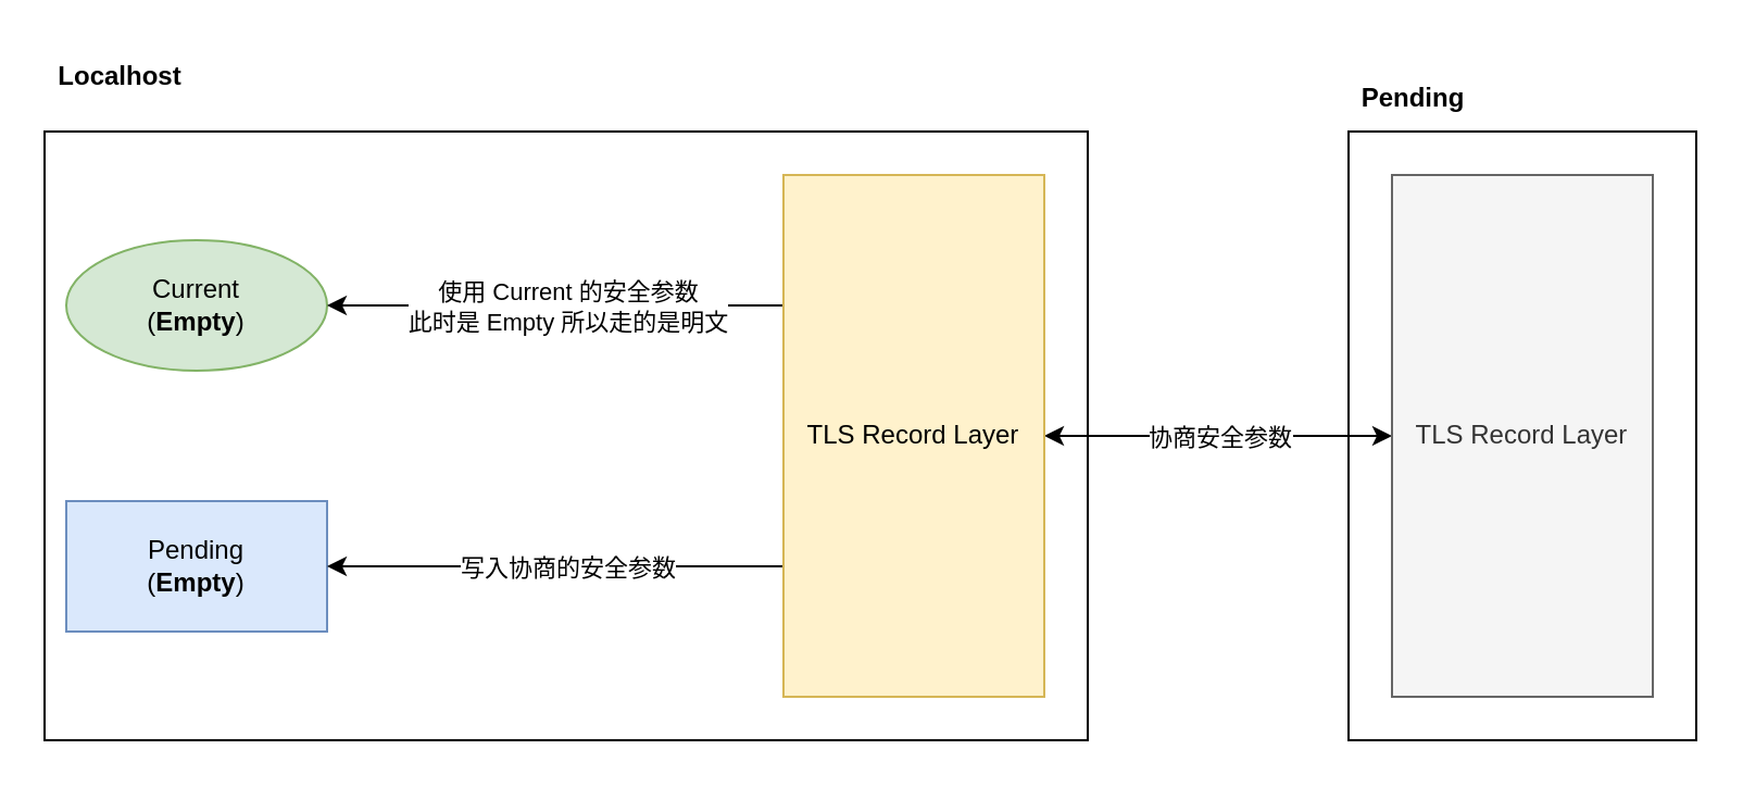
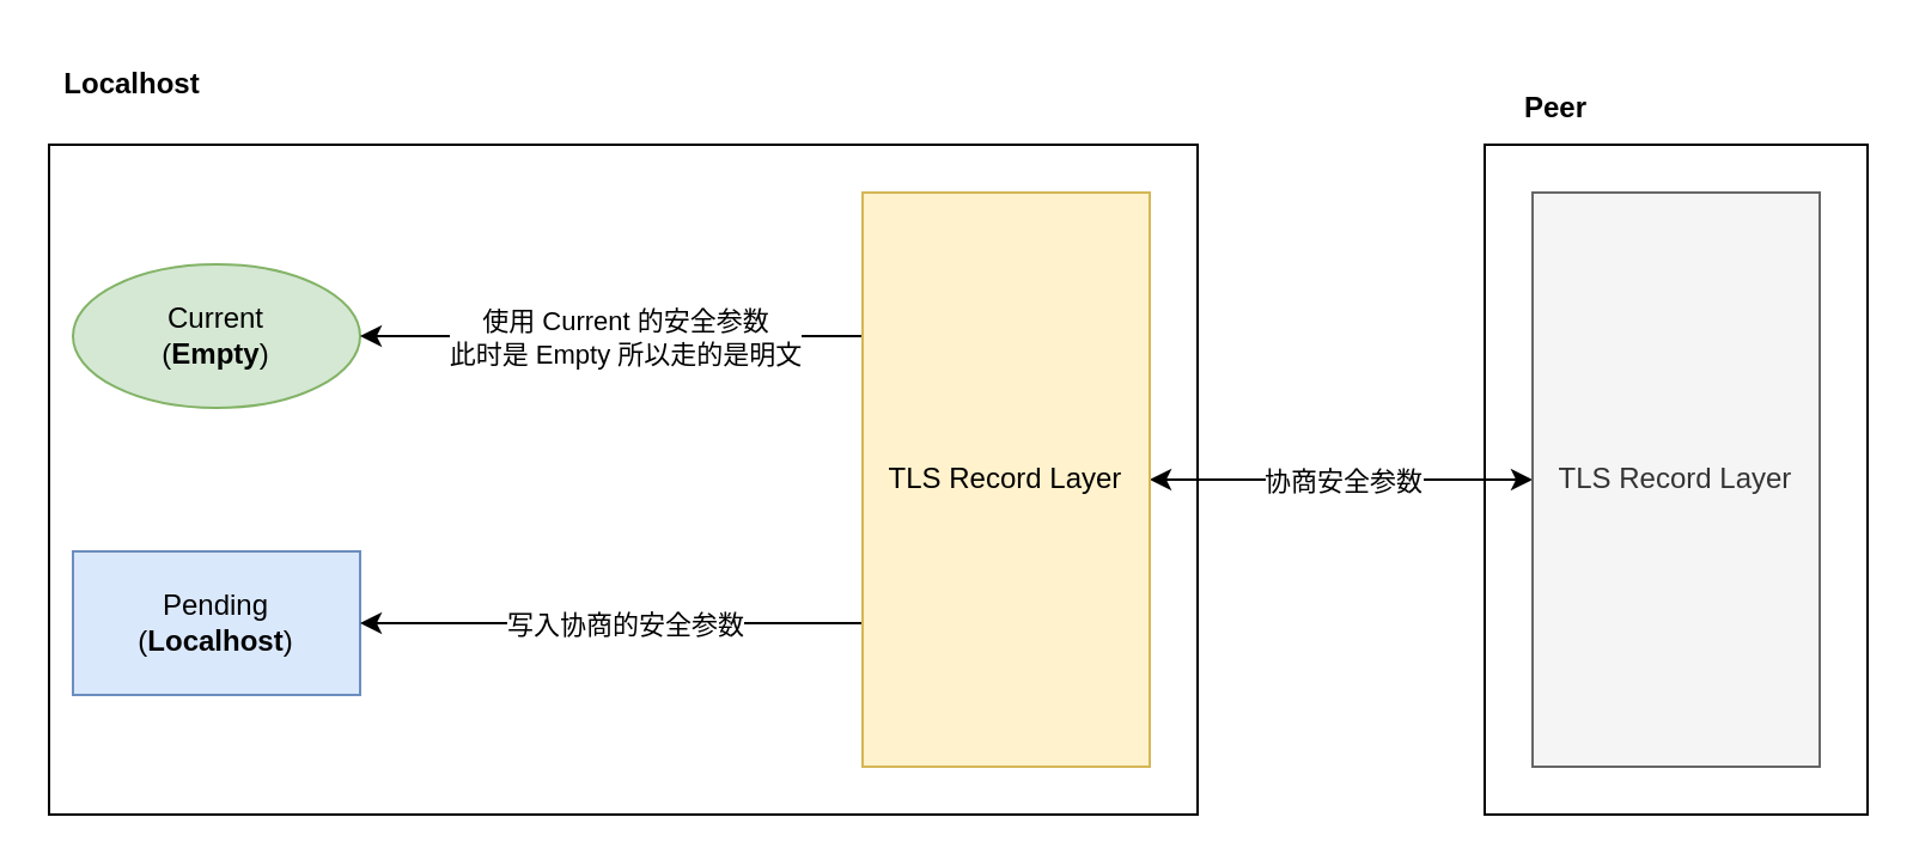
  <mxCell id="0" />
  <mxCell id="1" parent="0" />
  <mxCell id="2" value="" style="rounded=0;whiteSpace=wrap;html=1;" vertex="1" parent="1"><mxGeometry x="620" y="60" width="160" height="280" as="geometry" /></mxCell>
  <mxCell id="3" value="" style="rounded=0;whiteSpace=wrap;html=1;" vertex="1" parent="1"><mxGeometry x="20" y="60" width="480" height="280" as="geometry" /></mxCell>
- <mxCell id="4" value="Pending&lt;br&gt;(&lt;b&gt;Empty&lt;/b&gt;)" style="rounded=0;whiteSpace=wrap;html=1;fillColor=#dae8fc;strokeColor=#6c8ebf;" vertex="1" parent="1"><mxGeometry x="30" y="230" width="120" height="60" as="geometry" /></mxCell>
+ <mxCell id="4" value="Pending&lt;br&gt;(&lt;b&gt;Localhost&lt;/b&gt;)" style="rounded=0;whiteSpace=wrap;html=1;fillColor=#dae8fc;strokeColor=#6c8ebf;" vertex="1" parent="1"><mxGeometry x="30" y="230" width="120" height="60" as="geometry" /></mxCell>
  <mxCell id="5" value="Current&lt;br&gt;(&lt;b&gt;Empty&lt;/b&gt;)" style="ellipse;whiteSpace=wrap;html=1;fillColor=#d5e8d4;strokeColor=#82b366;" vertex="1" parent="1"><mxGeometry x="30" y="110" width="120" height="60" as="geometry" /></mxCell>
  <mxCell id="6" style="edgeStyle=orthogonalEdgeStyle;rounded=0;orthogonalLoop=1;jettySize=auto;html=1;exitX=1;exitY=0.5;exitDx=0;exitDy=0;entryX=0;entryY=0.5;entryDx=0;entryDy=0;startArrow=classic;startFill=1;" edge="1" parent="1" source="12" target="13"><mxGeometry relative="1" as="geometry" /></mxCell>
  <mxCell id="7" value="协商安全参数" style="edgeLabel;html=1;align=center;verticalAlign=middle;resizable=0;points=[];" vertex="1" connectable="0" parent="6"><mxGeometry x="-0.29" y="2" relative="1" as="geometry"><mxPoint x="23" y="2" as="offset" /></mxGeometry></mxCell>
  <mxCell id="8" style="edgeStyle=orthogonalEdgeStyle;rounded=0;orthogonalLoop=1;jettySize=auto;html=1;exitX=0;exitY=0.25;exitDx=0;exitDy=0;" edge="1" parent="1" source="12" target="5"><mxGeometry relative="1" as="geometry" /></mxCell>
  <mxCell id="9" value="使用 Current 的安全参数&lt;br&gt;此时是 Empty 所以走的是明文" style="edgeLabel;html=1;align=center;verticalAlign=middle;resizable=0;points=[];" vertex="1" connectable="0" parent="8"><mxGeometry x="0.359" y="-1" relative="1" as="geometry"><mxPoint x="43" y="1" as="offset" /></mxGeometry></mxCell>
  <mxCell id="10" style="edgeStyle=orthogonalEdgeStyle;rounded=0;orthogonalLoop=1;jettySize=auto;html=1;exitX=0;exitY=0.75;exitDx=0;exitDy=0;entryX=1;entryY=0.5;entryDx=0;entryDy=0;" edge="1" parent="1" source="12" target="4"><mxGeometry relative="1" as="geometry" /></mxCell>
  <mxCell id="11" value="写入协商的安全参数" style="edgeLabel;html=1;align=center;verticalAlign=middle;resizable=0;points=[];" vertex="1" connectable="0" parent="10"><mxGeometry x="0.293" y="-3" relative="1" as="geometry"><mxPoint x="36" y="3" as="offset" /></mxGeometry></mxCell>
  <mxCell id="12" value="TLS Record Layer" style="rounded=0;whiteSpace=wrap;html=1;fillColor=#fff2cc;strokeColor=#d6b656;" vertex="1" parent="1"><mxGeometry x="360" y="80" width="120" height="240" as="geometry" /></mxCell>
  <mxCell id="13" value="TLS Record Layer" style="rounded=0;whiteSpace=wrap;html=1;fillColor=#f5f5f5;fontColor=#333333;strokeColor=#666666;" vertex="1" parent="1"><mxGeometry x="640" y="80" width="120" height="240" as="geometry" /></mxCell>
  <mxCell id="14" value="Localhost" style="text;html=1;strokeColor=none;fillColor=none;align=center;verticalAlign=middle;whiteSpace=wrap;rounded=0;fontStyle=1" vertex="1" parent="1"><mxGeometry x="25" y="20" width="60" height="30" as="geometry" /></mxCell>
- <mxCell id="15" value="Pending" style="text;html=1;strokeColor=none;fillColor=none;align=center;verticalAlign=middle;whiteSpace=wrap;rounded=0;fontStyle=1" vertex="1" parent="1"><mxGeometry x="620" y="30" width="60" height="30" as="geometry" /></mxCell>
+ <mxCell id="15" value="Peer" style="text;html=1;strokeColor=none;fillColor=none;align=center;verticalAlign=middle;whiteSpace=wrap;rounded=0;fontStyle=1" vertex="1" parent="1"><mxGeometry x="620" y="30" width="60" height="30" as="geometry" /></mxCell>
